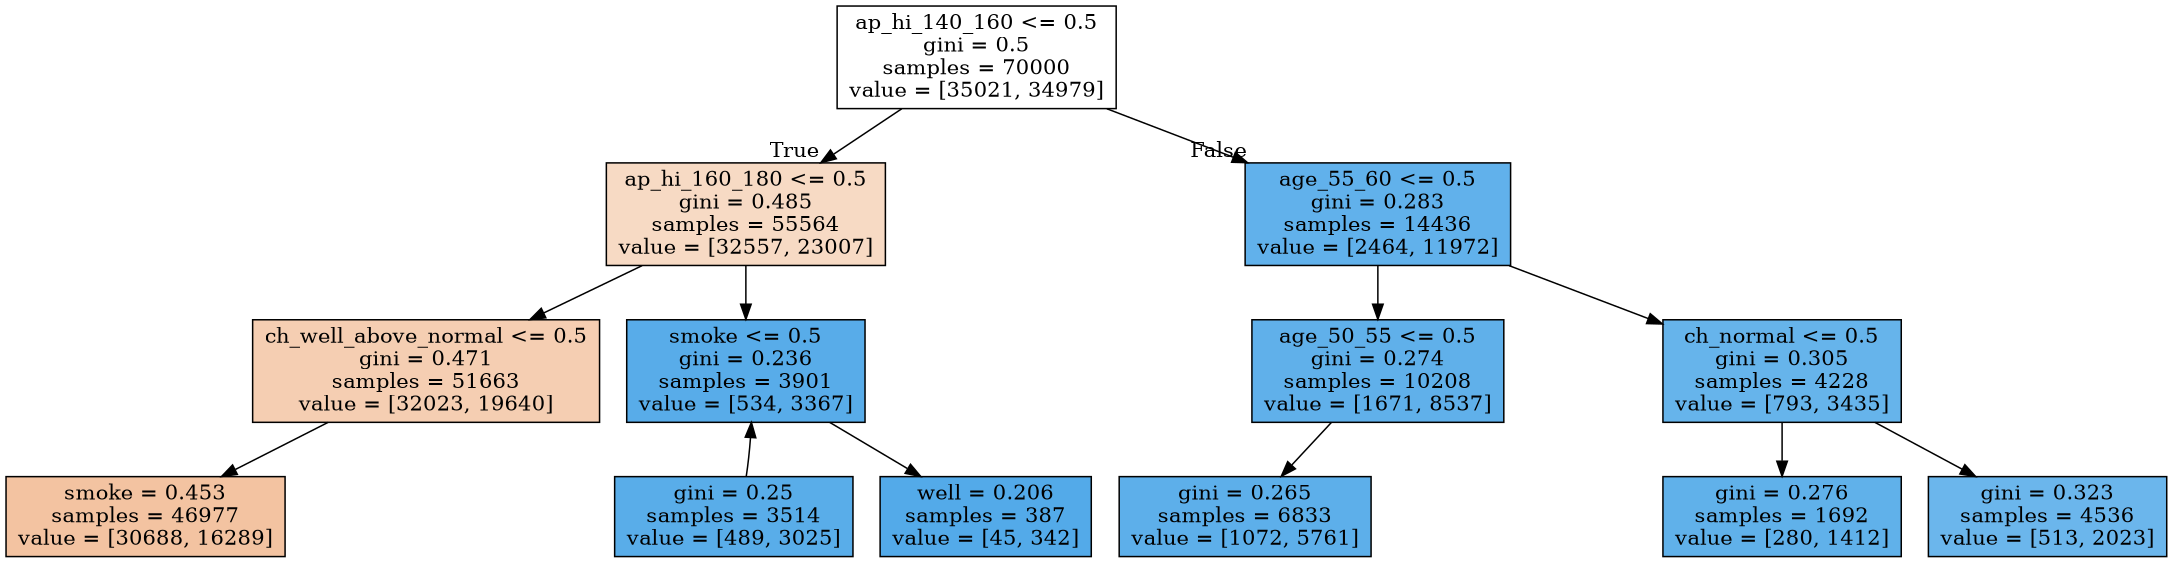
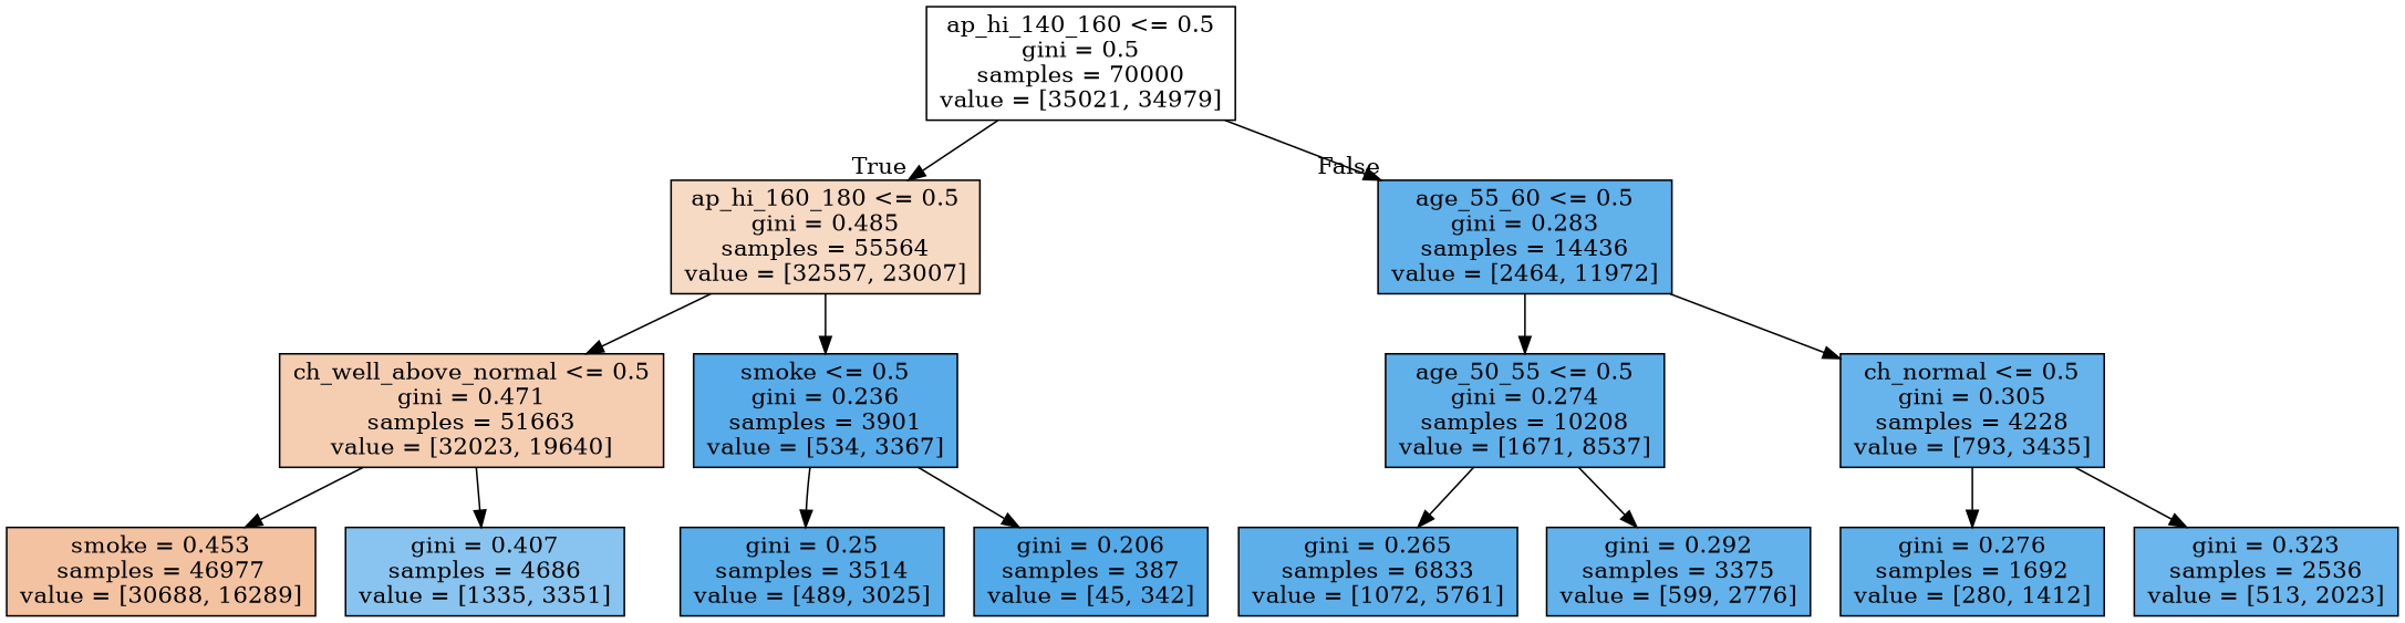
  digraph {
    node [color=black shape=box style=filled]
    n1 [fillcolor="#e5813900" label="ap_hi_140_160 <= 0.5\ngini = 0.5\nsamples = 70000\nvalue = [35021, 34979]"]
    n2 [fillcolor="#e581394b" label="ap_hi_160_180 <= 0.5\ngini = 0.485\nsamples = 55564\nvalue = [32557, 23007]"]
    n3 [fillcolor="#399de5cb" label="age_55_60 <= 0.5\ngini = 0.283\nsamples = 14436\nvalue = [2464, 11972]"]
    n4 [fillcolor="#e5813963" label="ch_well_above_normal <= 0.5\ngini = 0.471\nsamples = 51663\nvalue = [32023, 19640]"]
    n5 [fillcolor="#399de5d7" label="smoke <= 0.5\ngini = 0.236\nsamples = 3901\nvalue = [534, 3367]"]
    n6 [fillcolor="#399de5cd" label="age_50_55 <= 0.5\ngini = 0.274\nsamples = 10208\nvalue = [1671, 8537]"]
    n7 [fillcolor="#399de5c4" label="ch_normal <= 0.5\ngini = 0.305\nsamples = 4228\nvalue = [793, 3435]"]
    n8 [fillcolor="#e5813978" label="smoke = 0.453\nsamples = 46977\nvalue = [30688, 16289]"]
+   n9 [fillcolor="#399de599" label="gini = 0.407\nsamples = 4686\nvalue = [1335, 3351]"]
    n10 [fillcolor="#399de5d6" label="gini = 0.25\nsamples = 3514\nvalue = [489, 3025]"]
-   n11 [fillcolor="#399de5dd" label="well = 0.206\nsamples = 387\nvalue = [45, 342]"]
+   n11 [fillcolor="#399de5dd" label="gini = 0.206\nsamples = 387\nvalue = [45, 342]"]
    n12 [fillcolor="#399de5d0" label="gini = 0.265\nsamples = 6833\nvalue = [1072, 5761]"]
+   n13 [fillcolor="#399de5c8" label="gini = 0.292\nsamples = 3375\nvalue = [599, 2776]"]
    n14 [fillcolor="#399de5cc" label="gini = 0.276\nsamples = 1692\nvalue = [280, 1412]"]
-   n15 [fillcolor="#399de5be" label="gini = 0.323\nsamples = 4536\nvalue = [513, 2023]"]
+   n15 [fillcolor="#399de5be" label="gini = 0.323\nsamples = 2536\nvalue = [513, 2023]"]
    n1 -> n2 [headlabel=True labelangle=45 labeldistance=2.5]
    n1 -> n3 [headlabel=False labelangle=-45 labeldistance=2.5]
    n2 -> n4
    n2 -> n5
    n3 -> n6
    n3 -> n7
    n4 -> n8
-   n10 -> n5
+   n4 -> n9
+   n5 -> n10
    n5 -> n11
    n6 -> n12
+   n6 -> n13
    n7 -> n14
    n7 -> n15
  }
